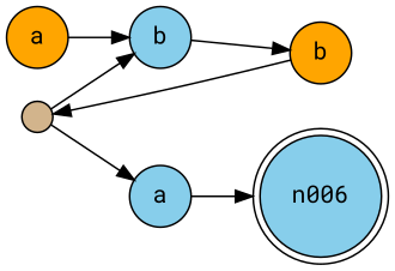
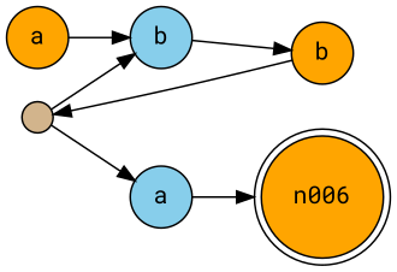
  digraph {
    fontname="Roboto Mono"
    rankdir=LR
    node [fontname="Roboto Mono" shape=circle style=filled fillcolor=orange]
    edge [fontname="Roboto Mono"]
-   n006 [height=0.25 shape=doublecircle width=0.25 fillcolor=skyblue]
+   n006 [height=0.25 shape=doublecircle width=0.25]
    n004 [height=0.25 shape=point width=0.25 fillcolor=tan]
    n002 [height=0.25 label=b width=0.25 fillcolor=skyblue]
    n005 [height=0.25 label=a width=0.25 fillcolor=skyblue]
    n001 [height=0.25 label=a width=0.25]
    n003 [height=0.25 label=b width=0.25]
    n004 -> n002
    n004 -> n005
    n002 -> n003
    n005 -> n006
    n001 -> n002
    n003 -> n004
  }
